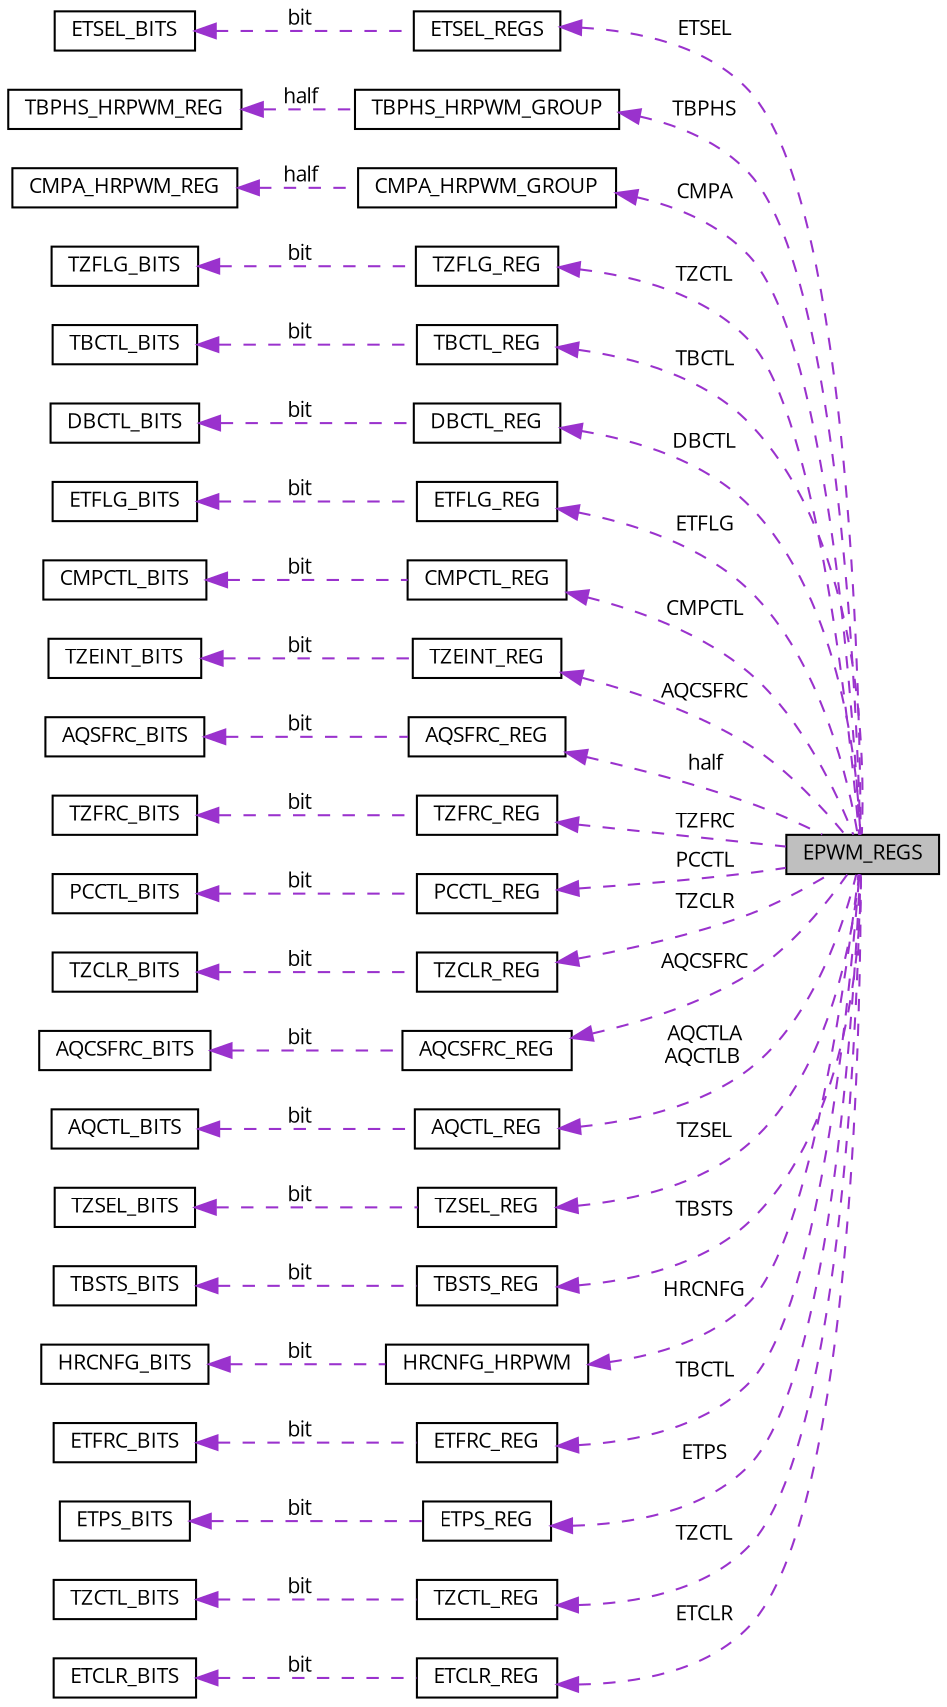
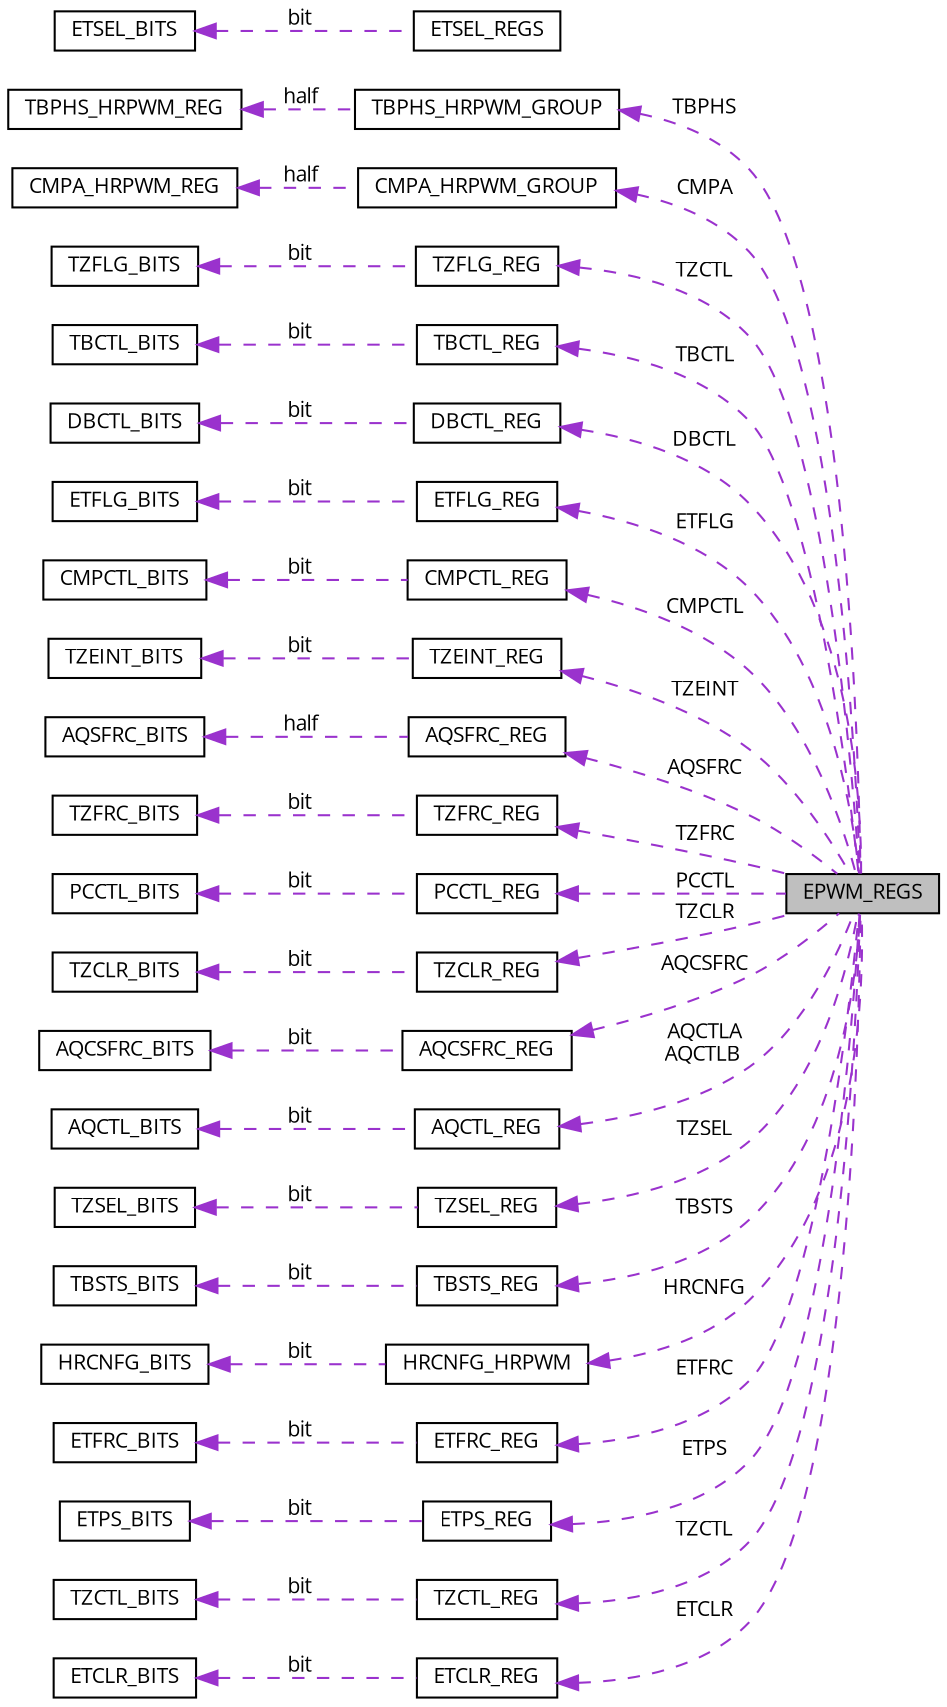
  digraph {
    fontname="Open Sans"
    rankdir=LR
    node [color=black fillcolor=white fontname="Open Sans" fontsize=10 shape=record style=filled]
    edge [color=darkorchid3 dir=back fontname="Open Sans" fontsize=10 labelfontname=Helvetica labelfontsize=10 style=dashed]
    n1 [fillcolor=grey75 fontcolor=black height=0.2 label=EPWM_REGS width=0.4]
    n2 [height=0.2 label=ETSEL_REGS width=0.4]
    n3 [height=0.2 label=ETSEL_BITS width=0.4]
    n4 [height=0.2 label=TBPHS_HRPWM_GROUP width=0.4]
    n5 [height=0.2 label=TBPHS_HRPWM_REG width=0.4]
    n6 [height=0.2 label=CMPA_HRPWM_GROUP width=0.4]
    n7 [height=0.2 label=CMPA_HRPWM_REG width=0.4]
    n8 [height=0.2 label=TZFLG_REG width=0.4]
    n9 [height=0.2 label=TZFLG_BITS width=0.4]
    n10 [height=0.2 label=TBCTL_REG width=0.4]
    n11 [height=0.2 label=TBCTL_BITS width=0.4]
    n12 [height=0.2 label=DBCTL_REG width=0.4]
    n13 [height=0.2 label=DBCTL_BITS width=0.4]
    n14 [height=0.2 label=ETFLG_REG width=0.4]
    n15 [height=0.2 label=ETFLG_BITS width=0.4]
    n16 [height=0.2 label=CMPCTL_REG width=0.4]
    n17 [height=0.2 label=CMPCTL_BITS width=0.4]
    n18 [height=0.2 label=TZEINT_REG width=0.4]
    n19 [height=0.2 label=TZEINT_BITS width=0.4]
    n20 [height=0.2 label=AQSFRC_REG width=0.4]
    n21 [height=0.2 label=AQSFRC_BITS width=0.4]
    n22 [height=0.2 label=TZFRC_REG width=0.4]
    n23 [height=0.2 label=TZFRC_BITS width=0.4]
    n24 [height=0.2 label=PCCTL_REG width=0.4]
    n25 [height=0.2 label=PCCTL_BITS width=0.4]
    n26 [height=0.2 label=TZCLR_REG width=0.4]
    n27 [height=0.2 label=TZCLR_BITS width=0.4]
    n28 [height=0.2 label=AQCSFRC_REG width=0.4]
    n29 [height=0.2 label=AQCSFRC_BITS width=0.4]
    n30 [height=0.2 label=AQCTL_REG width=0.4]
    n31 [height=0.2 label=AQCTL_BITS width=0.4]
    n32 [height=0.2 label=TZSEL_REG width=0.4]
    n33 [height=0.2 label=TZSEL_BITS width=0.4]
    n34 [height=0.2 label=TBSTS_REG width=0.4]
    n35 [height=0.2 label=TBSTS_BITS width=0.4]
    n36 [height=0.2 label=HRCNFG_HRPWM width=0.4]
    n37 [height=0.2 label=HRCNFG_BITS width=0.4]
    n38 [height=0.2 label=ETFRC_REG width=0.4]
    n39 [height=0.2 label=ETFRC_BITS width=0.4]
    n40 [height=0.2 label=ETPS_REG width=0.4]
    n41 [height=0.2 label=ETPS_BITS width=0.4]
    n42 [height=0.2 label=TZCTL_REG width=0.4]
    n43 [height=0.2 label=TZCTL_BITS width=0.4]
    n44 [height=0.2 label=ETCLR_REG width=0.4]
    n45 [height=0.2 label=ETCLR_BITS width=0.4]
-   n2 -> n1 [label=" ETSEL"]
    n3 -> n2 [label=" bit"]
    n4 -> n1 [label=" TBPHS"]
    n5 -> n4 [label=" half"]
    n6 -> n1 [label=" CMPA"]
    n7 -> n6 [label=" half"]
    n8 -> n1 [label=" TZCTL"]
    n9 -> n8 [label=" bit"]
    n10 -> n1 [label=" TBCTL"]
    n11 -> n10 [label=" bit"]
    n12 -> n1 [label=" DBCTL"]
    n13 -> n12 [label=" bit"]
    n14 -> n1 [label=" ETFLG"]
    n15 -> n14 [label=" bit"]
    n16 -> n1 [label=" CMPCTL"]
    n17 -> n16 [label=" bit"]
-   n18 -> n1 [label=" AQCSFRC"]
+   n18 -> n1 [label=" TZEINT"]
    n19 -> n18 [label=" bit"]
-   n20 -> n1 [label=" half"]
-   n21 -> n20 [label=" bit"]
+   n20 -> n1 [label=" AQSFRC"]
+   n21 -> n20 [label=" half"]
    n22 -> n1 [label=" TZFRC"]
    n23 -> n22 [label=" bit"]
    n24 -> n1 [label=" PCCTL"]
    n25 -> n24 [label=" bit"]
    n26 -> n1 [label=" TZCLR"]
    n27 -> n26 [label=" bit"]
    n28 -> n1 [label=" AQCSFRC"]
    n29 -> n28 [label=" bit"]
    n30 -> n1 [label=" AQCTLA\nAQCTLB"]
    n31 -> n30 [label=" bit"]
    n32 -> n1 [label=" TZSEL"]
    n33 -> n32 [label=" bit"]
    n34 -> n1 [label=" TBSTS"]
    n35 -> n34 [label=" bit"]
    n36 -> n1 [label=" HRCNFG"]
    n37 -> n36 [label=" bit"]
-   n38 -> n1 [label=" TBCTL"]
+   n38 -> n1 [label=" ETFRC"]
    n39 -> n38 [label=" bit"]
    n40 -> n1 [label=" ETPS"]
    n41 -> n40 [label=" bit"]
    n42 -> n1 [label=" TZCTL"]
    n43 -> n42 [label=" bit"]
    n44 -> n1 [label=" ETCLR"]
    n45 -> n44 [label=" bit"]
  }
